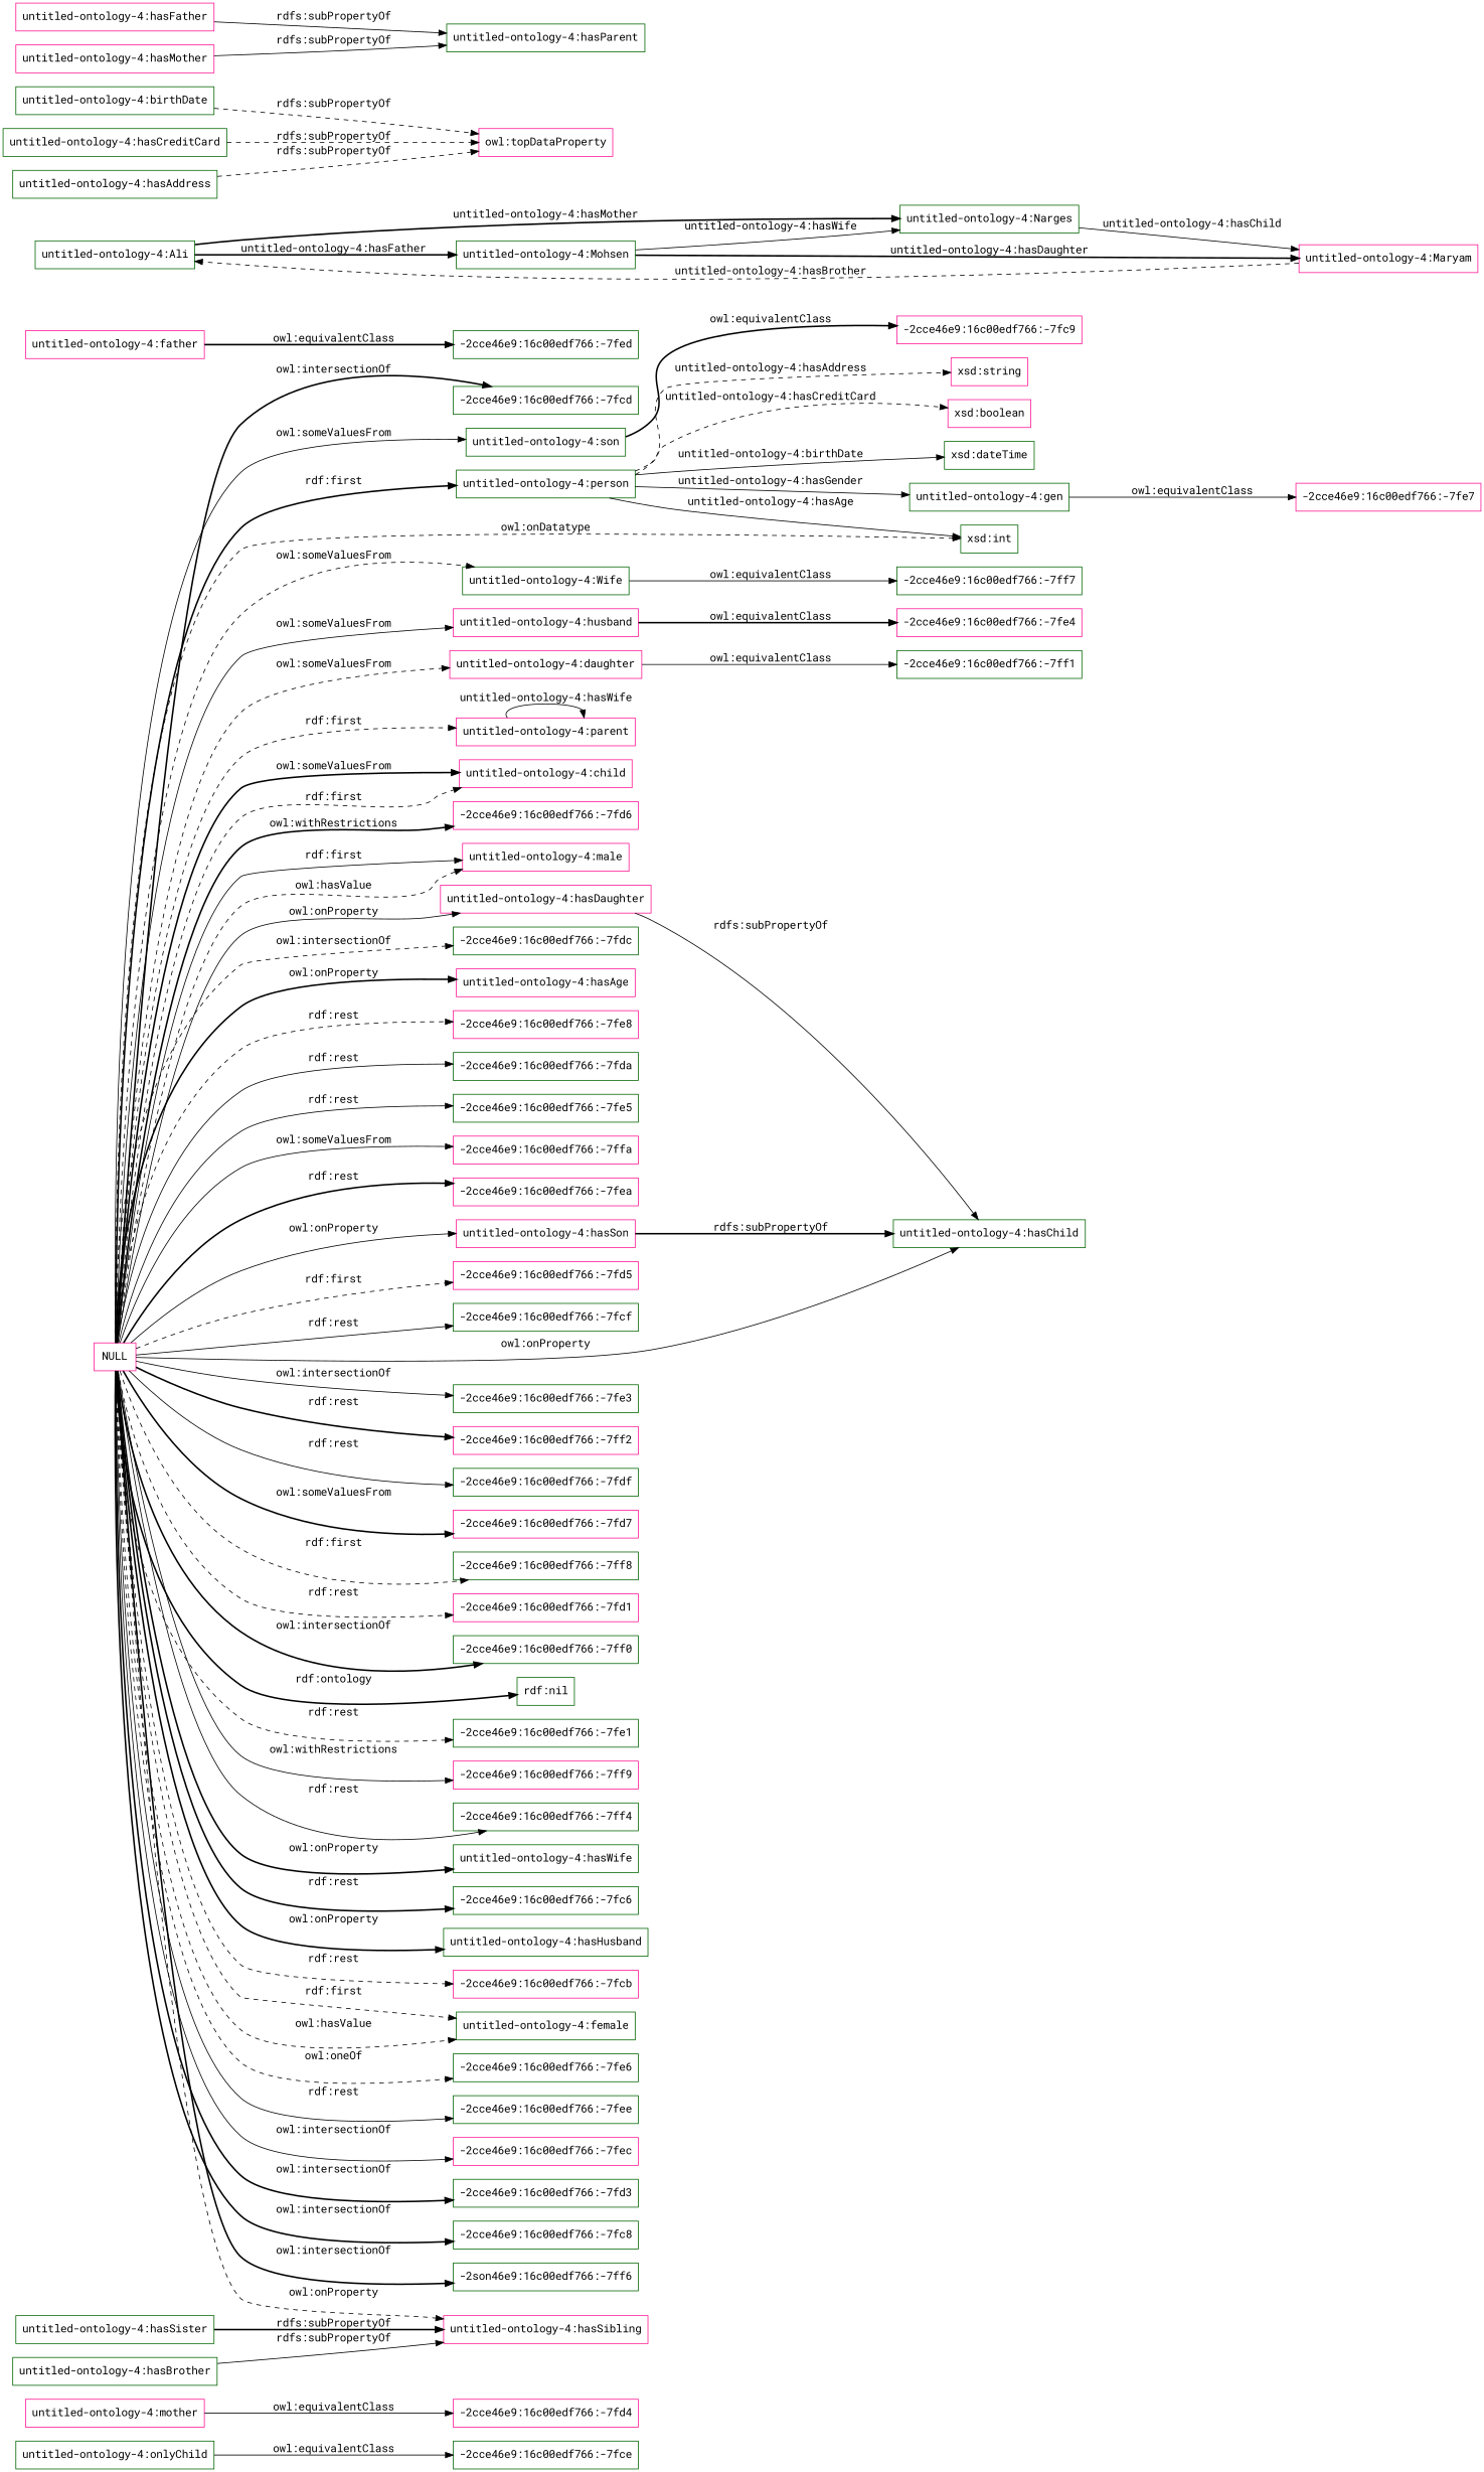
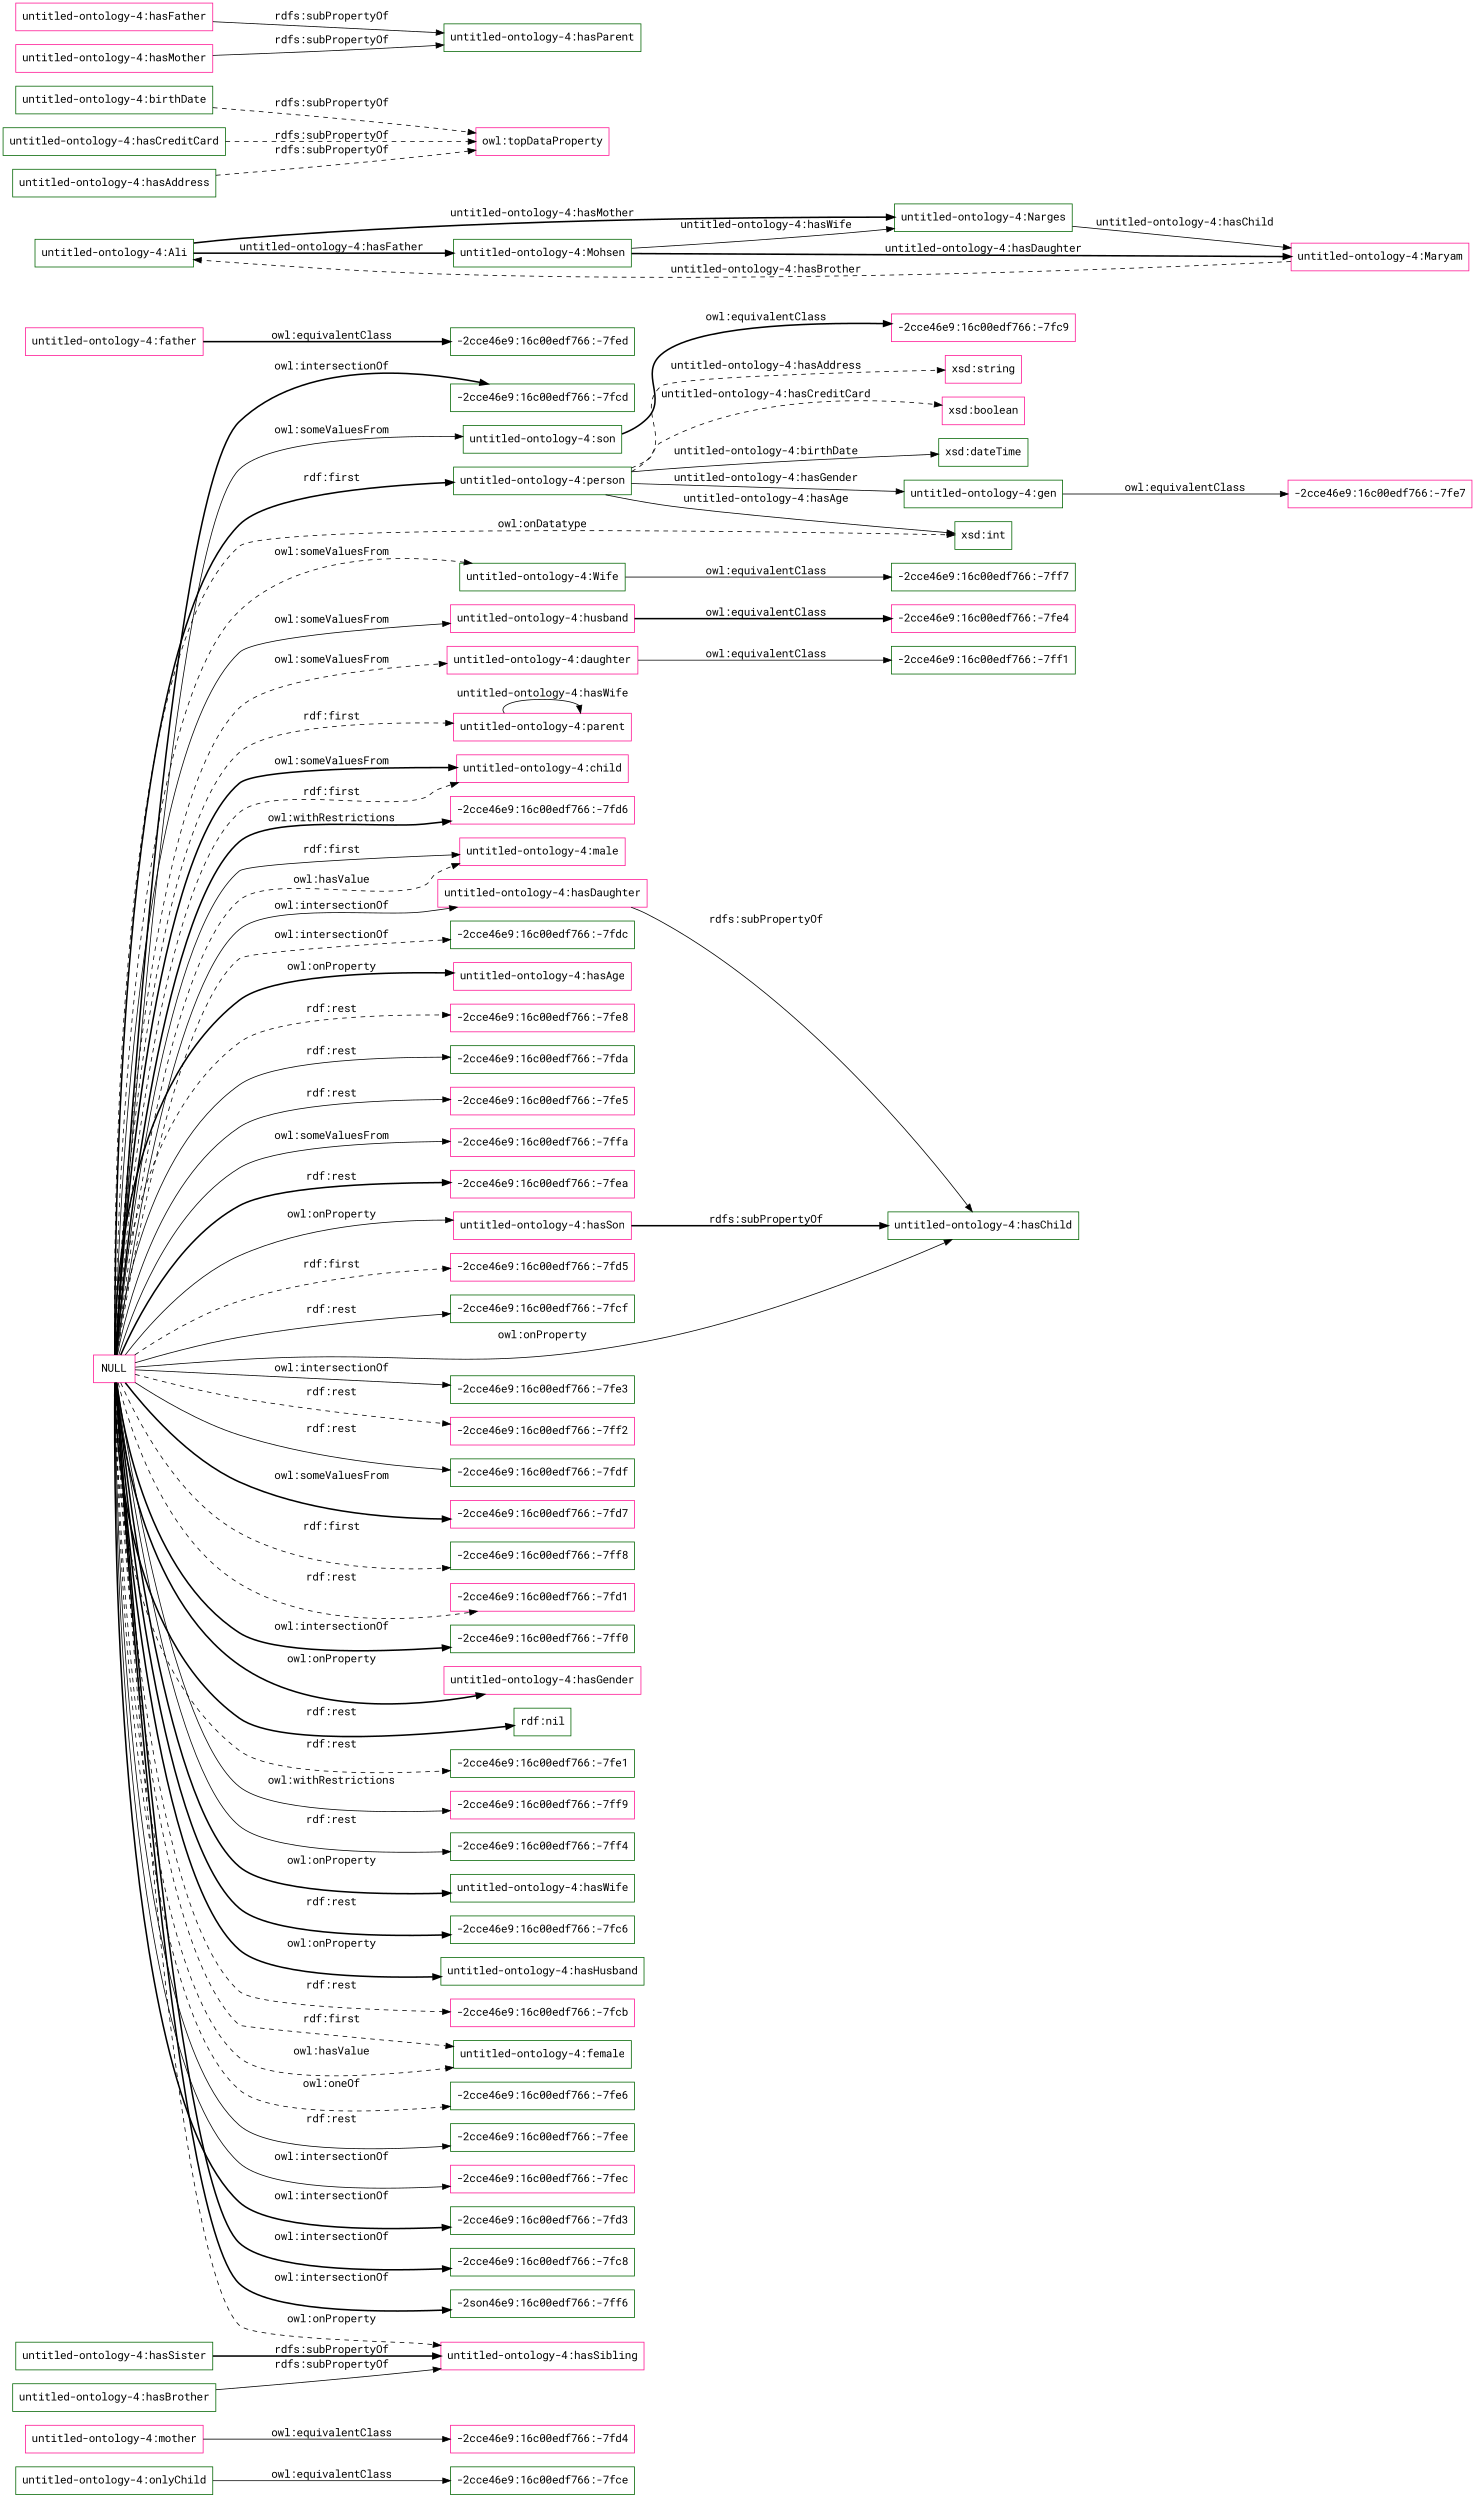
  digraph {
    fontname="Roboto Mono"
    rankdir=LR
    node [color=darkgreen fontname="Roboto Mono" shape=rectangle]
    edge [fontname="Roboto Mono" style=solid]
    "untitled-ontology-4:onlyChild"
    "-2cce46e9:16c00edf766:-7fce"
    "untitled-ontology-4:mother" [color=deeppink]
    "-2cce46e9:16c00edf766:-7fd4" [color=deeppink]
    "-2cce46e9:16c00edf766:-7fc9" [color=deeppink]
    "untitled-ontology-4:son"
    "untitled-ontology-4:person"
    "untitled-ontology-4:gen"
    "xsd:int"
    "xsd:string" [color=deeppink]
    "xsd:boolean" [color=deeppink]
    "xsd:dateTime"
    "-2cce46e9:16c00edf766:-7fe7" [color=deeppink]
    "untitled-ontology-4:Wife"
    "-2cce46e9:16c00edf766:-7ff7"
    "untitled-ontology-4:father" [color=deeppink]
    "-2cce46e9:16c00edf766:-7fed"
    "untitled-ontology-4:husband" [color=deeppink]
    "-2cce46e9:16c00edf766:-7fe4" [color=deeppink]
    "untitled-ontology-4:daughter" [color=deeppink]
    "-2cce46e9:16c00edf766:-7ff1"
    "untitled-ontology-4:parent" [color=deeppink]
    NULL [color=deeppink]
    "untitled-ontology-4:child" [color=deeppink]
    "-2cce46e9:16c00edf766:-7fd6" [color=deeppink]
    "untitled-ontology-4:male" [color=deeppink]
    "untitled-ontology-4:hasDaughter" [color=deeppink]
    "-2cce46e9:16c00edf766:-7fdc"
    "untitled-ontology-4:hasAge" [color=deeppink]
    "-2cce46e9:16c00edf766:-7fe8" [color=deeppink]
    "-2cce46e9:16c00edf766:-7fda"
-   "-2cce46e9:16c00edf766:-7fe5"
+   "-2cce46e9:16c00edf766:-7fe5" [color=deeppink]
    "-2cce46e9:16c00edf766:-7ffa" [color=deeppink]
    "-2cce46e9:16c00edf766:-7fea" [color=deeppink]
    "untitled-ontology-4:hasSon" [color=deeppink]
    "-2cce46e9:16c00edf766:-7fd5" [color=deeppink]
    "-2cce46e9:16c00edf766:-7fcf"
    "untitled-ontology-4:hasChild"
    "-2cce46e9:16c00edf766:-7fe3"
    "-2cce46e9:16c00edf766:-7ff2" [color=deeppink]
    "-2cce46e9:16c00edf766:-7fdf"
    "-2cce46e9:16c00edf766:-7fd7" [color=deeppink]
    "untitled-ontology-4:hasSibling" [color=deeppink]
    "-2cce46e9:16c00edf766:-7ff8"
    "-2cce46e9:16c00edf766:-7fd1" [color=deeppink]
    "-2cce46e9:16c00edf766:-7ff0"
+   "untitled-ontology-4:hasGender" [color=deeppink]
    "rdf:nil"
    "-2cce46e9:16c00edf766:-7fe1"
    "-2cce46e9:16c00edf766:-7ff9" [color=deeppink]
    "-2cce46e9:16c00edf766:-7ff4"
    "untitled-ontology-4:hasWife"
    "-2cce46e9:16c00edf766:-7fc6"
    "untitled-ontology-4:hasHusband"
    "-2cce46e9:16c00edf766:-7fcb" [color=deeppink]
    "untitled-ontology-4:female"
    "-2cce46e9:16c00edf766:-7fe6"
    "-2cce46e9:16c00edf766:-7fee"
    "-2cce46e9:16c00edf766:-7fec" [color=deeppink]
    "-2cce46e9:16c00edf766:-7fd3"
    "-2cce46e9:16c00edf766:-7fc8"
    n62 [label="-2son46e9:16c00edf766:-7ff6"]
    "-2cce46e9:16c00edf766:-7fcd"
    "untitled-ontology-4:Ali"
    "untitled-ontology-4:Narges"
    "untitled-ontology-4:Mohsen"
    "untitled-ontology-4:Maryam" [color=deeppink]
    "owl:topDataProperty" [color=deeppink]
    "untitled-ontology-4:birthDate"
    "untitled-ontology-4:hasSister"
    "untitled-ontology-4:hasCreditCard"
    "untitled-ontology-4:hasFather" [color=deeppink]
    "untitled-ontology-4:hasParent"
    "untitled-ontology-4:hasMother" [color=deeppink]
    "untitled-ontology-4:hasAddress"
    "untitled-ontology-4:hasBrother"
    "untitled-ontology-4:onlyChild" -> "-2cce46e9:16c00edf766:-7fce" [label="owl:equivalentClass"]
    "untitled-ontology-4:mother" -> "-2cce46e9:16c00edf766:-7fd4" [label="owl:equivalentClass"]
    "untitled-ontology-4:son" -> "-2cce46e9:16c00edf766:-7fc9" [label="owl:equivalentClass" style=bold]
    "untitled-ontology-4:person" -> "untitled-ontology-4:gen" [label="untitled-ontology-4:hasGender"]
    "untitled-ontology-4:person" -> "xsd:int" [label="untitled-ontology-4:hasAge"]
    "untitled-ontology-4:person" -> "xsd:string" [label="untitled-ontology-4:hasAddress" style=dashed]
    "untitled-ontology-4:person" -> "xsd:boolean" [label="untitled-ontology-4:hasCreditCard" style=dashed]
    "untitled-ontology-4:person" -> "xsd:dateTime" [label="untitled-ontology-4:birthDate"]
    "untitled-ontology-4:gen" -> "-2cce46e9:16c00edf766:-7fe7" [label="owl:equivalentClass"]
    "untitled-ontology-4:Wife" -> "-2cce46e9:16c00edf766:-7ff7" [label="owl:equivalentClass"]
    "untitled-ontology-4:father" -> "-2cce46e9:16c00edf766:-7fed" [label="owl:equivalentClass" style=bold]
    "untitled-ontology-4:husband" -> "-2cce46e9:16c00edf766:-7fe4" [label="owl:equivalentClass" style=bold]
    "untitled-ontology-4:daughter" -> "-2cce46e9:16c00edf766:-7ff1" [label="owl:equivalentClass"]
    "untitled-ontology-4:parent" -> "untitled-ontology-4:parent" [label="untitled-ontology-4:hasWife"]
    NULL -> "untitled-ontology-4:son" [label="owl:someValuesFrom"]
    NULL -> "untitled-ontology-4:person" [label="rdf:first" style=bold]
    NULL -> "xsd:int" [label="owl:onDatatype" style=dashed]
    NULL -> "untitled-ontology-4:Wife" [label="owl:someValuesFrom" style=dashed]
    NULL -> "untitled-ontology-4:husband" [label="owl:someValuesFrom"]
    NULL -> "untitled-ontology-4:daughter" [label="owl:someValuesFrom" style=dashed]
    NULL -> "untitled-ontology-4:parent" [label="rdf:first" style=dashed]
    NULL -> "untitled-ontology-4:child" [label="owl:someValuesFrom" style=bold]
    NULL -> "untitled-ontology-4:child" [label="rdf:first" style=dashed]
    NULL -> "-2cce46e9:16c00edf766:-7fd6" [label="owl:withRestrictions" style=bold]
    NULL -> "untitled-ontology-4:male" [label="rdf:first"]
    NULL -> "untitled-ontology-4:male" [label="owl:hasValue" style=dashed]
-   NULL -> "untitled-ontology-4:hasDaughter" [label="owl:onProperty"]
+   NULL -> "untitled-ontology-4:hasDaughter" [label="owl:intersectionOf"]
    NULL -> "-2cce46e9:16c00edf766:-7fdc" [label="owl:intersectionOf" style=dashed]
    NULL -> "untitled-ontology-4:hasAge" [label="owl:onProperty" style=bold]
    NULL -> "-2cce46e9:16c00edf766:-7fe8" [label="rdf:rest" style=dashed]
    NULL -> "-2cce46e9:16c00edf766:-7fda" [label="rdf:rest"]
    NULL -> "-2cce46e9:16c00edf766:-7fe5" [label="rdf:rest"]
    NULL -> "-2cce46e9:16c00edf766:-7ffa" [label="owl:someValuesFrom"]
    NULL -> "-2cce46e9:16c00edf766:-7fea" [label="rdf:rest" style=bold]
    NULL -> "untitled-ontology-4:hasSon" [label="owl:onProperty"]
    NULL -> "-2cce46e9:16c00edf766:-7fd5" [label="rdf:first" style=dashed]
    NULL -> "-2cce46e9:16c00edf766:-7fcf" [label="rdf:rest"]
    NULL -> "untitled-ontology-4:hasChild" [label="owl:onProperty"]
    NULL -> "-2cce46e9:16c00edf766:-7fe3" [label="owl:intersectionOf"]
-   NULL -> "-2cce46e9:16c00edf766:-7ff2" [label="rdf:rest" style=bold]
+   NULL -> "-2cce46e9:16c00edf766:-7ff2" [label="rdf:rest" style=dashed]
    NULL -> "-2cce46e9:16c00edf766:-7fdf" [label="rdf:rest"]
    NULL -> "-2cce46e9:16c00edf766:-7fd7" [label="owl:someValuesFrom" style=bold]
    NULL -> "untitled-ontology-4:hasSibling" [label="owl:onProperty" style=dashed]
    NULL -> "-2cce46e9:16c00edf766:-7ff8" [label="rdf:first" style=dashed]
    NULL -> "-2cce46e9:16c00edf766:-7fd1" [label="rdf:rest" style=dashed]
    NULL -> "-2cce46e9:16c00edf766:-7ff0" [label="owl:intersectionOf" style=bold]
-   NULL -> "rdf:nil" [label="rdf:ontology" style=bold]
+   NULL -> "untitled-ontology-4:hasGender" [label="owl:onProperty" style=bold]
+   NULL -> "rdf:nil" [label="rdf:rest" style=bold]
    NULL -> "-2cce46e9:16c00edf766:-7fe1" [label="rdf:rest" style=dashed]
    NULL -> "-2cce46e9:16c00edf766:-7ff9" [label="owl:withRestrictions"]
    NULL -> "-2cce46e9:16c00edf766:-7ff4" [label="rdf:rest"]
    NULL -> "untitled-ontology-4:hasWife" [label="owl:onProperty" style=bold]
    NULL -> "-2cce46e9:16c00edf766:-7fc6" [label="rdf:rest" style=bold]
    NULL -> "untitled-ontology-4:hasHusband" [label="owl:onProperty" style=bold]
    NULL -> "-2cce46e9:16c00edf766:-7fcb" [label="rdf:rest" style=dashed]
    NULL -> "untitled-ontology-4:female" [label="rdf:first" style=dashed]
    NULL -> "untitled-ontology-4:female" [label="owl:hasValue" style=dashed]
    NULL -> "-2cce46e9:16c00edf766:-7fe6" [label="owl:oneOf" style=dashed]
    NULL -> "-2cce46e9:16c00edf766:-7fee" [label="rdf:rest"]
    NULL -> "-2cce46e9:16c00edf766:-7fec" [label="owl:intersectionOf"]
    NULL -> "-2cce46e9:16c00edf766:-7fd3" [label="owl:intersectionOf" style=bold]
    NULL -> "-2cce46e9:16c00edf766:-7fc8" [label="owl:intersectionOf" style=bold]
    NULL -> n62 [label="owl:intersectionOf" style=bold]
    NULL -> "-2cce46e9:16c00edf766:-7fcd" [label="owl:intersectionOf" style=bold]
    "untitled-ontology-4:hasDaughter" -> "untitled-ontology-4:hasChild" [label="rdfs:subPropertyOf"]
    "untitled-ontology-4:hasSon" -> "untitled-ontology-4:hasChild" [label="rdfs:subPropertyOf" style=bold]
    "untitled-ontology-4:Ali" -> "untitled-ontology-4:Narges" [label="untitled-ontology-4:hasMother" style=bold]
    "untitled-ontology-4:Ali" -> "untitled-ontology-4:Mohsen" [label="untitled-ontology-4:hasFather" style=bold]
    "untitled-ontology-4:Narges" -> "untitled-ontology-4:Maryam" [label="untitled-ontology-4:hasChild"]
    "untitled-ontology-4:Mohsen" -> "untitled-ontology-4:Narges" [label="untitled-ontology-4:hasWife"]
    "untitled-ontology-4:Mohsen" -> "untitled-ontology-4:Maryam" [label="untitled-ontology-4:hasDaughter" style=bold]
    "untitled-ontology-4:Maryam" -> "untitled-ontology-4:Ali" [label="untitled-ontology-4:hasBrother" style=dashed]
    "untitled-ontology-4:birthDate" -> "owl:topDataProperty" [label="rdfs:subPropertyOf" style=dashed]
    "untitled-ontology-4:hasSister" -> "untitled-ontology-4:hasSibling" [label="rdfs:subPropertyOf" style=bold]
    "untitled-ontology-4:hasCreditCard" -> "owl:topDataProperty" [label="rdfs:subPropertyOf" style=dashed]
    "untitled-ontology-4:hasFather" -> "untitled-ontology-4:hasParent" [label="rdfs:subPropertyOf"]
    "untitled-ontology-4:hasMother" -> "untitled-ontology-4:hasParent" [label="rdfs:subPropertyOf"]
    "untitled-ontology-4:hasAddress" -> "owl:topDataProperty" [label="rdfs:subPropertyOf" style=dashed]
    "untitled-ontology-4:hasBrother" -> "untitled-ontology-4:hasSibling" [label="rdfs:subPropertyOf"]
  }
